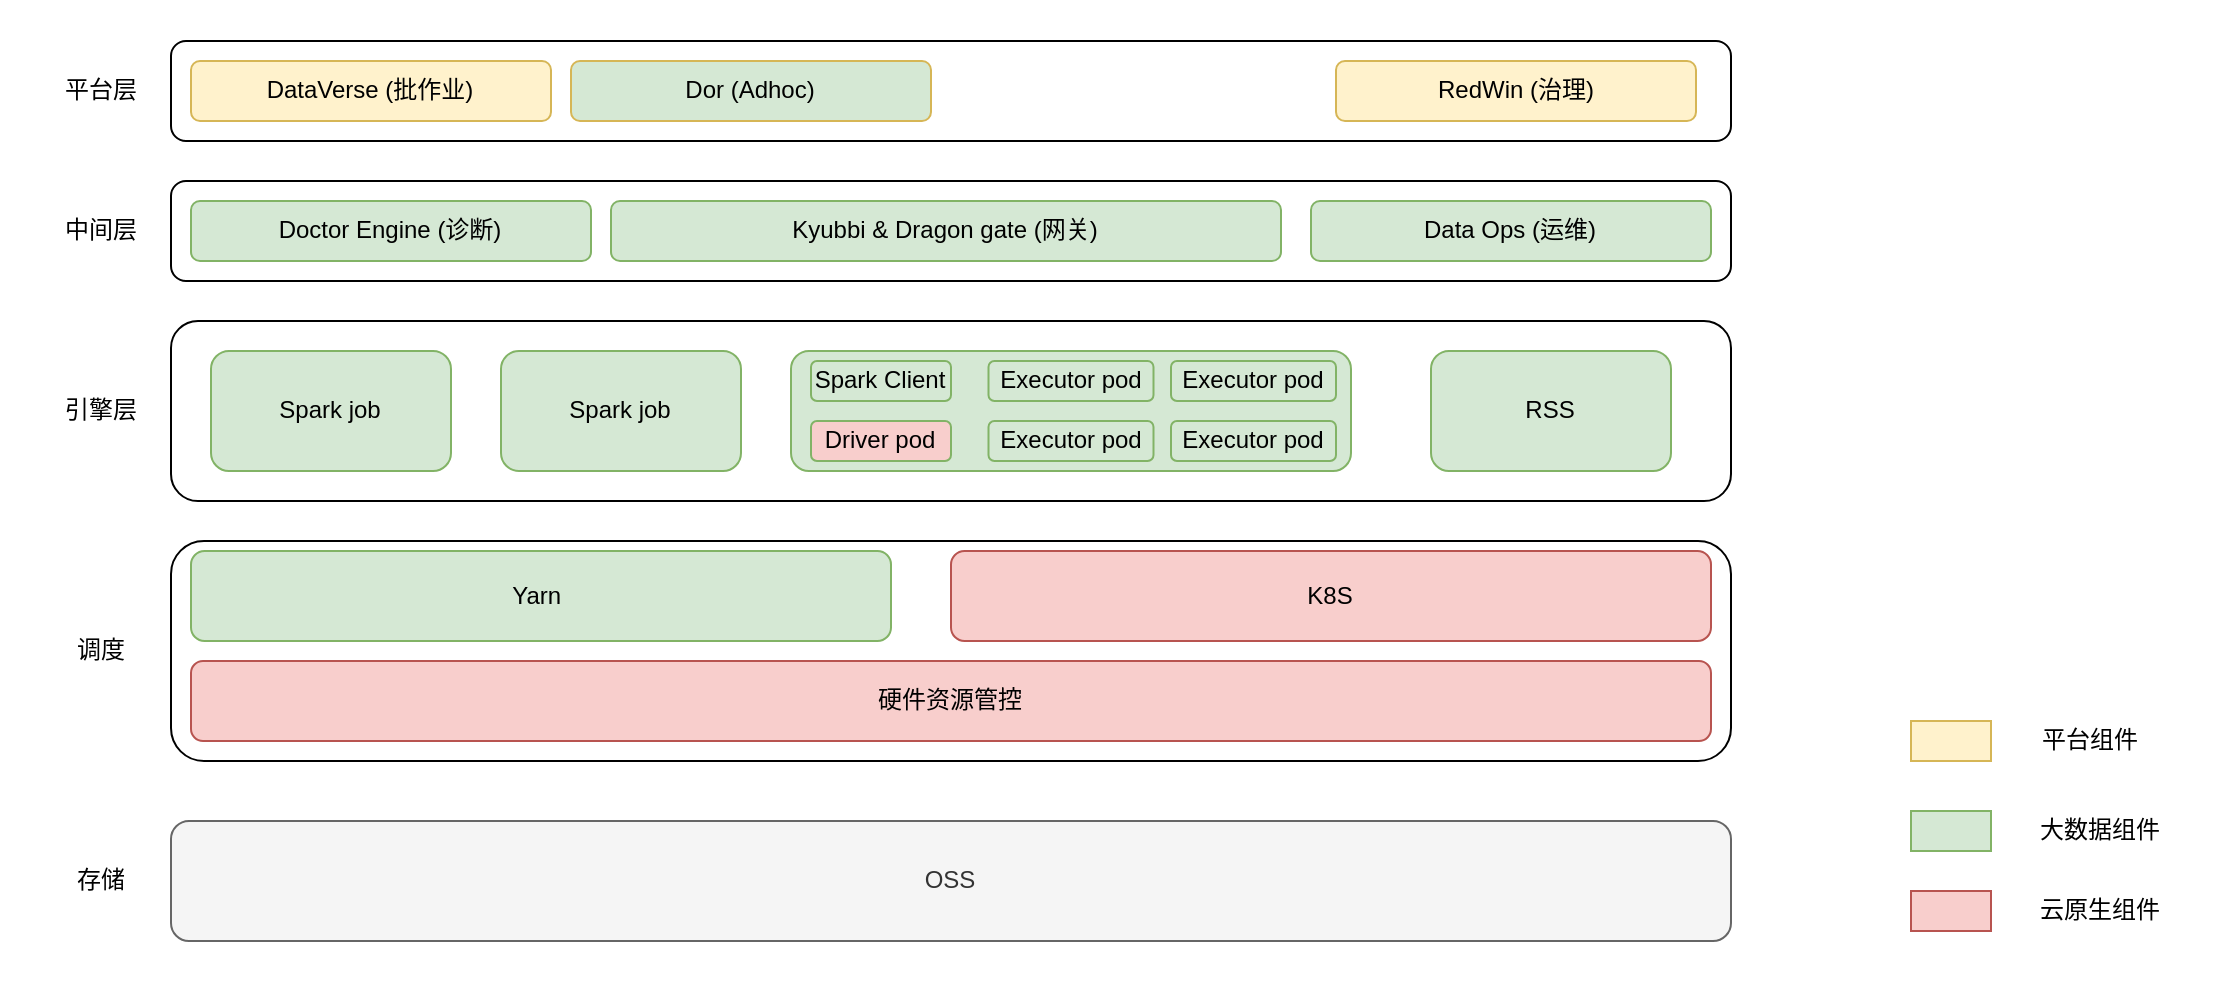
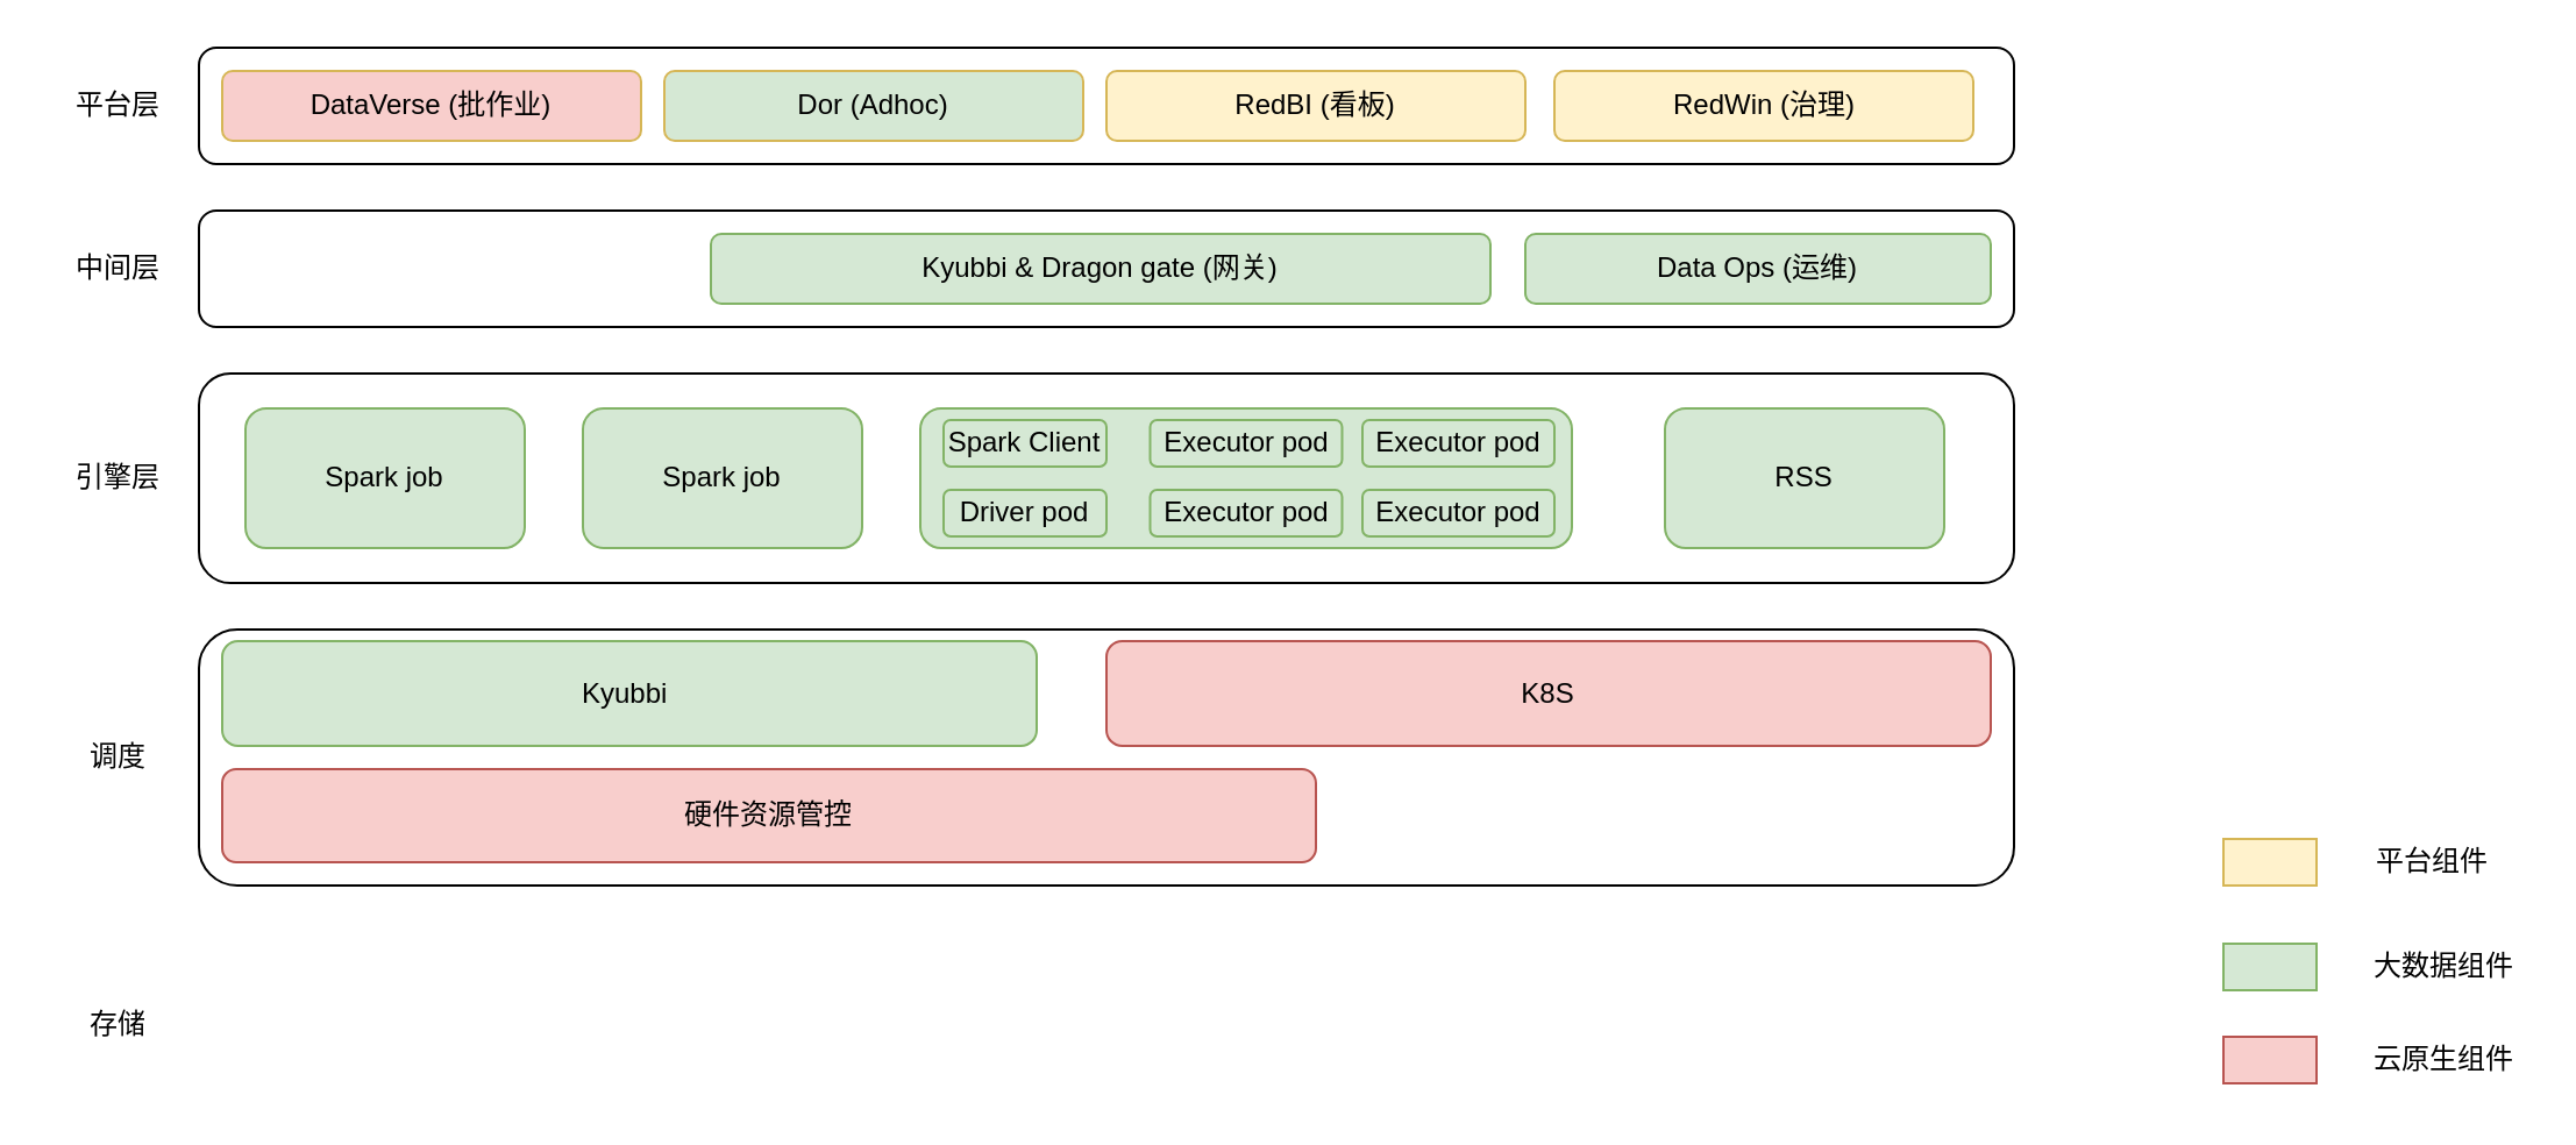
  <mxCell id="0" />
  <mxCell id="1" parent="0" />
- <mxCell id="2" value="OSS" style="rounded=1;whiteSpace=wrap;html=1;fillColor=#f5f5f5;fontColor=#333333;strokeColor=#666666;" vertex="1" parent="1"><mxGeometry x="85" y="410" width="780" height="60" as="geometry" /></mxCell>
  <mxCell id="3" value="" style="rounded=1;whiteSpace=wrap;html=1;" vertex="1" parent="1"><mxGeometry x="85" y="270" width="780" height="110" as="geometry" /></mxCell>
  <mxCell id="4" value="存储" style="text;html=1;align=center;verticalAlign=middle;resizable=0;points=[];autosize=1;" vertex="1" parent="1"><mxGeometry x="25" y="425" width="50" height="30" as="geometry" /></mxCell>
  <mxCell id="5" value="调度" style="text;html=1;align=center;verticalAlign=middle;resizable=0;points=[];autosize=1;" vertex="1" parent="1"><mxGeometry x="25" y="310" width="50" height="30" as="geometry" /></mxCell>
  <mxCell id="6" value="引擎层" style="text;html=1;align=center;verticalAlign=middle;resizable=0;points=[];autosize=1;" vertex="1" parent="1"><mxGeometry x="20" y="190" width="60" height="30" as="geometry" /></mxCell>
- <mxCell id="7" value="硬件资源管控" style="rounded=1;whiteSpace=wrap;html=1;fillColor=#f8cecc;strokeColor=#b85450;" vertex="1" parent="1"><mxGeometry x="95" y="330" width="760" height="40" as="geometry" /></mxCell>
+ <mxCell id="7" value="硬件资源管控" style="rounded=1;whiteSpace=wrap;html=1;fillColor=#f8cecc;strokeColor=#b85450;" vertex="1" parent="1"><mxGeometry x="95" y="330" width="470" height="40" as="geometry" /></mxCell>
  <mxCell id="8" value="" style="rounded=1;whiteSpace=wrap;html=1;" vertex="1" parent="1"><mxGeometry x="85" y="160" width="780" height="90" as="geometry" /></mxCell>
  <mxCell id="9" value="RSS" style="rounded=1;whiteSpace=wrap;html=1;fillColor=#d5e8d4;strokeColor=#82b366;" vertex="1" parent="1"><mxGeometry x="715" y="175" width="120" height="60" as="geometry" /></mxCell>
  <mxCell id="10" value="Spark job" style="rounded=1;whiteSpace=wrap;html=1;fillColor=#d5e8d4;strokeColor=#82b366;" vertex="1" parent="1"><mxGeometry x="105" y="175" width="120" height="60" as="geometry" /></mxCell>
  <mxCell id="11" value="Spark job" style="rounded=1;whiteSpace=wrap;html=1;fillColor=#d5e8d4;strokeColor=#82b366;" vertex="1" parent="1"><mxGeometry x="250" y="175" width="120" height="60" as="geometry" /></mxCell>
  <mxCell id="12" value="" style="rounded=1;whiteSpace=wrap;html=1;fillColor=#d5e8d4;strokeColor=#82b366;" vertex="1" parent="1"><mxGeometry x="395" y="175" width="280" height="60" as="geometry" /></mxCell>
- <mxCell id="13" value="Driver pod" style="rounded=1;whiteSpace=wrap;html=1;fillColor=#f8cecc;strokeColor=#82b366;" vertex="1" parent="1"><mxGeometry x="405" y="210" width="70" height="20" as="geometry" /></mxCell>
+ <mxCell id="13" value="Driver pod" style="rounded=1;whiteSpace=wrap;html=1;fillColor=#d5e8d4;strokeColor=#82b366;" vertex="1" parent="1"><mxGeometry x="405" y="210" width="70" height="20" as="geometry" /></mxCell>
  <mxCell id="14" value="Executor pod" style="rounded=1;whiteSpace=wrap;html=1;fillColor=#d5e8d4;strokeColor=#82b366;" vertex="1" parent="1"><mxGeometry x="493.75" y="210" width="82.5" height="20" as="geometry" /></mxCell>
  <mxCell id="15" value="Executor pod" style="rounded=1;whiteSpace=wrap;html=1;fillColor=#d5e8d4;strokeColor=#82b366;" vertex="1" parent="1"><mxGeometry x="585" y="210" width="82.5" height="20" as="geometry" /></mxCell>
  <mxCell id="16" value="Executor pod" style="rounded=1;whiteSpace=wrap;html=1;fillColor=#d5e8d4;strokeColor=#82b366;" vertex="1" parent="1"><mxGeometry x="493.75" y="180" width="82.5" height="20" as="geometry" /></mxCell>
  <mxCell id="17" value="Executor pod" style="rounded=1;whiteSpace=wrap;html=1;fillColor=#d5e8d4;strokeColor=#82b366;" vertex="1" parent="1"><mxGeometry x="585" y="180" width="82.5" height="20" as="geometry" /></mxCell>
  <mxCell id="18" value="Spark Client" style="rounded=1;whiteSpace=wrap;html=1;fillColor=#d5e8d4;strokeColor=#82b366;" vertex="1" parent="1"><mxGeometry x="405" y="180" width="70" height="20" as="geometry" /></mxCell>
  <mxCell id="19" value="" style="rounded=1;whiteSpace=wrap;html=1;" vertex="1" parent="1"><mxGeometry x="85" y="90" width="780" height="50" as="geometry" /></mxCell>
- <mxCell id="20" value="Doctor Engine (诊断)" style="rounded=1;whiteSpace=wrap;html=1;fillColor=#d5e8d4;strokeColor=#82b366;" vertex="1" parent="1"><mxGeometry x="95" y="100" width="200" height="30" as="geometry" /></mxCell>
  <mxCell id="21" value="Kyubbi &amp;amp; Dragon gate (网关)" style="rounded=1;whiteSpace=wrap;html=1;fillColor=#d5e8d4;strokeColor=#82b366;" vertex="1" parent="1"><mxGeometry x="305" y="100" width="335" height="30" as="geometry" /></mxCell>
  <mxCell id="22" value="Data Ops (运维)" style="rounded=1;whiteSpace=wrap;html=1;fillColor=#d5e8d4;strokeColor=#82b366;" vertex="1" parent="1"><mxGeometry x="655" y="100" width="200" height="30" as="geometry" /></mxCell>
  <mxCell id="23" value="" style="rounded=1;whiteSpace=wrap;html=1;" vertex="1" parent="1"><mxGeometry x="85" y="20" width="780" height="50" as="geometry" /></mxCell>
  <mxCell id="24" value="中间层" style="text;html=1;align=center;verticalAlign=middle;resizable=0;points=[];autosize=1;" vertex="1" parent="1"><mxGeometry x="20" y="100" width="60" height="30" as="geometry" /></mxCell>
  <mxCell id="25" value="平台层" style="text;html=1;align=center;verticalAlign=middle;resizable=0;points=[];autosize=1;" vertex="1" parent="1"><mxGeometry x="20" y="30" width="60" height="30" as="geometry" /></mxCell>
- <mxCell id="26" value="DataVerse (批作业)" style="rounded=1;whiteSpace=wrap;html=1;fillColor=#fff2cc;strokeColor=#d6b656;" vertex="1" parent="1"><mxGeometry x="95" y="30" width="180" height="30" as="geometry" /></mxCell>
+ <mxCell id="26" value="DataVerse (批作业)" style="rounded=1;whiteSpace=wrap;html=1;fillColor=#f8cecc;strokeColor=#d6b656;" vertex="1" parent="1"><mxGeometry x="95" y="30" width="180" height="30" as="geometry" /></mxCell>
  <mxCell id="27" value="Dor (Adhoc)" style="rounded=1;whiteSpace=wrap;html=1;fillColor=#d5e8d4;strokeColor=#d6b656;" vertex="1" parent="1"><mxGeometry x="285" y="30" width="180" height="30" as="geometry" /></mxCell>
+ <mxCell id="28" value="RedBI (看板)" style="rounded=1;whiteSpace=wrap;html=1;fillColor=#fff2cc;strokeColor=#d6b656;" vertex="1" parent="1"><mxGeometry x="475" y="30" width="180" height="30" as="geometry" /></mxCell>
  <mxCell id="29" value="RedWin (治理)" style="rounded=1;whiteSpace=wrap;html=1;fillColor=#fff2cc;strokeColor=#d6b656;" vertex="1" parent="1"><mxGeometry x="667.5" y="30" width="180" height="30" as="geometry" /></mxCell>
- <mxCell id="30" value="Yarn&amp;nbsp;" style="rounded=1;whiteSpace=wrap;html=1;fillColor=#d5e8d4;strokeColor=#82b366;" vertex="1" parent="1"><mxGeometry x="95" y="275" width="350" height="45" as="geometry" /></mxCell>
+ <mxCell id="30" value="Kyubbi&amp;nbsp;" style="rounded=1;whiteSpace=wrap;html=1;fillColor=#d5e8d4;strokeColor=#82b366;" vertex="1" parent="1"><mxGeometry x="95" y="275" width="350" height="45" as="geometry" /></mxCell>
  <mxCell id="31" value="K8S" style="rounded=1;whiteSpace=wrap;html=1;fillColor=#f8cecc;strokeColor=#b85450;" vertex="1" parent="1"><mxGeometry x="475" y="275" width="380" height="45" as="geometry" /></mxCell>
  <mxCell id="32" value="" style="rounded=0;whiteSpace=wrap;html=1;fillColor=#fff2cc;strokeColor=#d6b656;" vertex="1" parent="1"><mxGeometry x="955" y="360" width="40" height="20" as="geometry" /></mxCell>
  <mxCell id="33" value="平台组件" style="text;html=1;align=center;verticalAlign=middle;whiteSpace=wrap;rounded=0;" vertex="1" parent="1"><mxGeometry x="1015" y="355" width="60" height="30" as="geometry" /></mxCell>
  <mxCell id="34" value="" style="rounded=0;whiteSpace=wrap;html=1;fillColor=#d5e8d4;strokeColor=#82b366;" vertex="1" parent="1"><mxGeometry x="955" y="405" width="40" height="20" as="geometry" /></mxCell>
  <mxCell id="35" value="大数据组件" style="text;html=1;align=center;verticalAlign=middle;whiteSpace=wrap;rounded=0;" vertex="1" parent="1"><mxGeometry x="1015" y="400" width="70" height="30" as="geometry" /></mxCell>
  <mxCell id="36" value="" style="rounded=0;whiteSpace=wrap;html=1;fillColor=#f8cecc;strokeColor=#b85450;" vertex="1" parent="1"><mxGeometry x="955" y="445" width="40" height="20" as="geometry" /></mxCell>
  <mxCell id="37" value="云原生组件" style="text;html=1;align=center;verticalAlign=middle;whiteSpace=wrap;rounded=0;" vertex="1" parent="1"><mxGeometry x="1015" y="440" width="70" height="30" as="geometry" /></mxCell>
